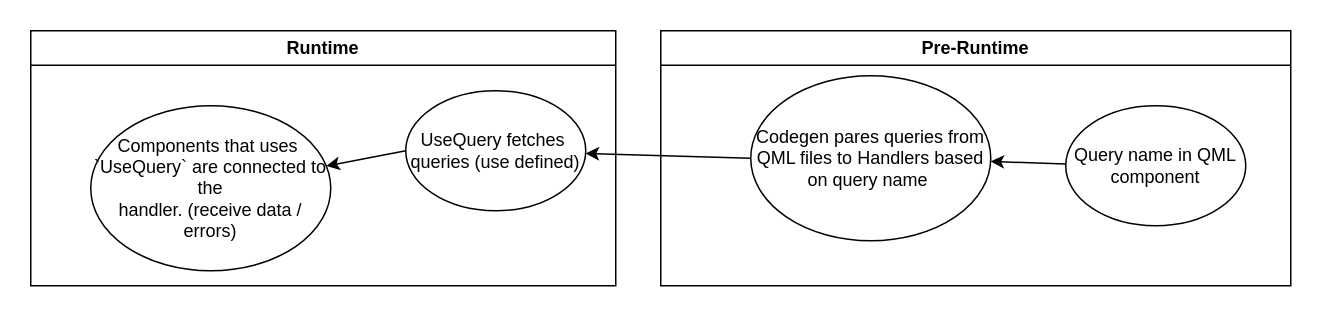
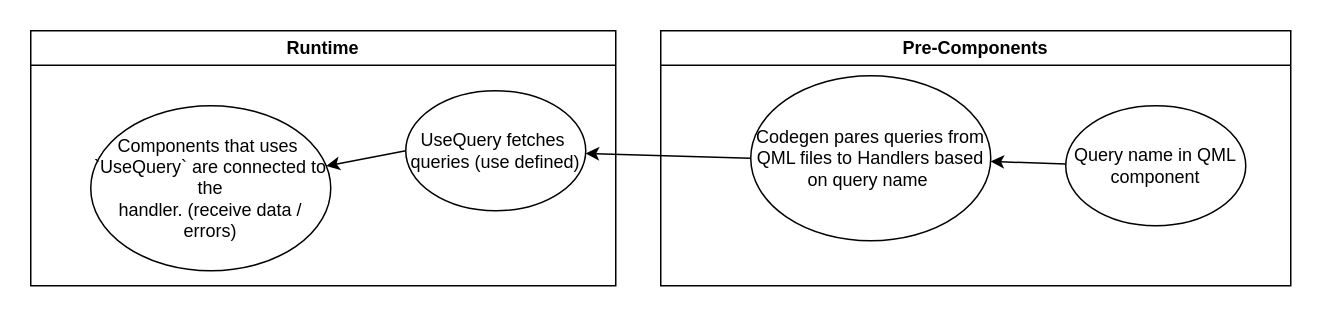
  <mxCell id="0" />
  <mxCell id="1" parent="0" />
  <mxCell id="2" value="" style="endArrow=classic;html=1;rounded=0;exitX=0;exitY=0.5;exitDx=0;exitDy=0;" edge="1" parent="1" source="4" target="8"><mxGeometry width="50" height="50" relative="1" as="geometry"><mxPoint x="460" y="170" as="sourcePoint" /><mxPoint x="410" y="220" as="targetPoint" /></mxGeometry></mxCell>
- <mxCell id="3" value="Pre-Runtime" style="swimlane;whiteSpace=wrap;html=1;" vertex="1" parent="1"><mxGeometry x="440" y="20" width="420" height="170" as="geometry" /></mxCell>
+ <mxCell id="3" value="Pre-Components" style="swimlane;whiteSpace=wrap;html=1;" vertex="1" parent="1"><mxGeometry x="440" y="20" width="420" height="170" as="geometry" /></mxCell>
  <mxCell id="4" value="Codegen pares queries from QML files to Handlers based on query name&amp;nbsp;" style="ellipse;whiteSpace=wrap;html=1;" vertex="1" parent="3"><mxGeometry x="60" y="30" width="160" height="110" as="geometry" /></mxCell>
  <mxCell id="5" value="Query name in QML component" style="ellipse;whiteSpace=wrap;html=1;" vertex="1" parent="3"><mxGeometry x="270" y="50" width="120" height="80" as="geometry" /></mxCell>
  <mxCell id="6" value="" style="curved=1;endArrow=classic;html=1;rounded=0;startArrow=none;" edge="1" parent="3" source="5" target="4"><mxGeometry width="50" height="50" relative="1" as="geometry"><mxPoint x="10" y="100" as="sourcePoint" /><mxPoint x="-140" y="200" as="targetPoint" /><Array as="points" /></mxGeometry></mxCell>
  <mxCell id="7" value="Runtime" style="swimlane;whiteSpace=wrap;html=1;" vertex="1" parent="1"><mxGeometry y="20" width="390" height="170" as="geometry" x="20" /></mxCell>
  <mxCell id="8" value="UseQuery fetches&amp;nbsp;&lt;br&gt;queries (use defined)" style="ellipse;whiteSpace=wrap;html=1;" vertex="1" parent="7"><mxGeometry x="250" y="40" width="120" height="80" as="geometry" /></mxCell>
  <mxCell id="9" value="Components that uses&amp;nbsp;&lt;br&gt;`UseQuery` are connected to the&lt;br&gt;handler. (receive data / errors)" style="ellipse;whiteSpace=wrap;html=1;" vertex="1" parent="7"><mxGeometry x="40" y="50" width="160" height="110" as="geometry" /></mxCell>
  <mxCell id="10" value="" style="endArrow=classic;html=1;rounded=0;exitX=0;exitY=0.5;exitDx=0;exitDy=0;" edge="1" parent="7" source="8" target="9"><mxGeometry width="50" height="50" relative="1" as="geometry"><mxPoint x="370" y="160" as="sourcePoint" /><mxPoint x="320" y="210" as="targetPoint" /></mxGeometry></mxCell>
